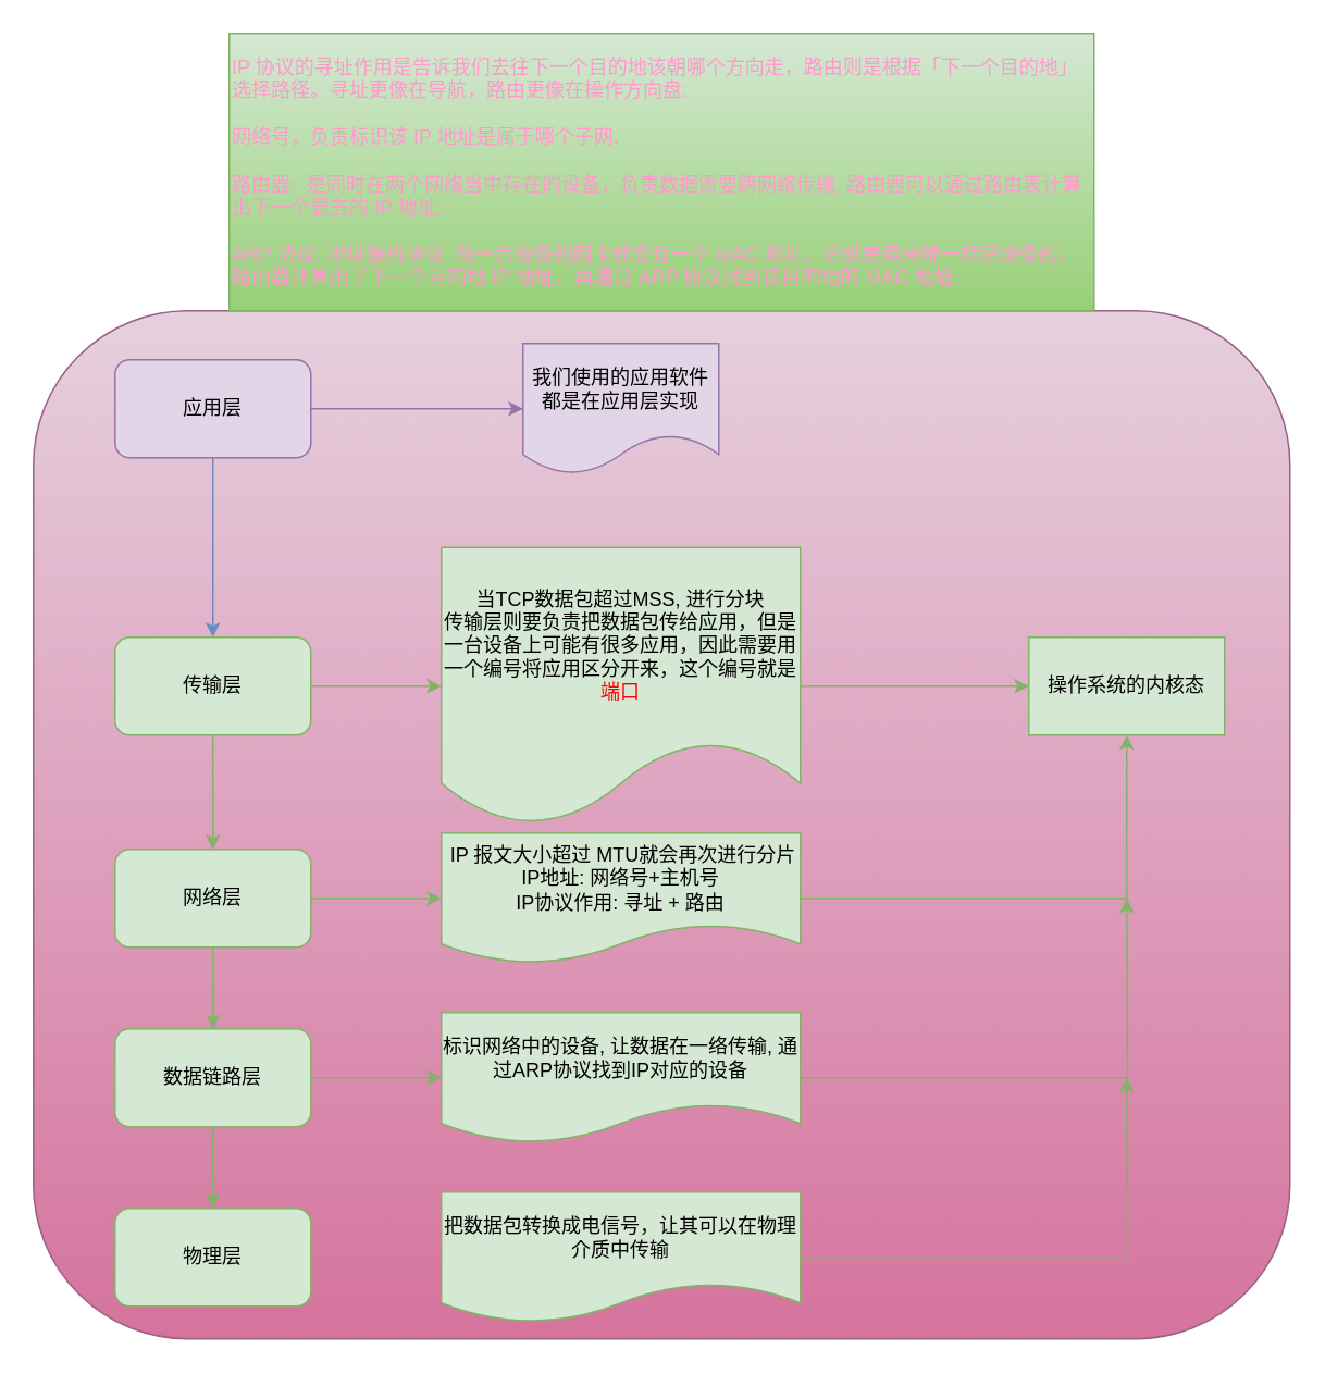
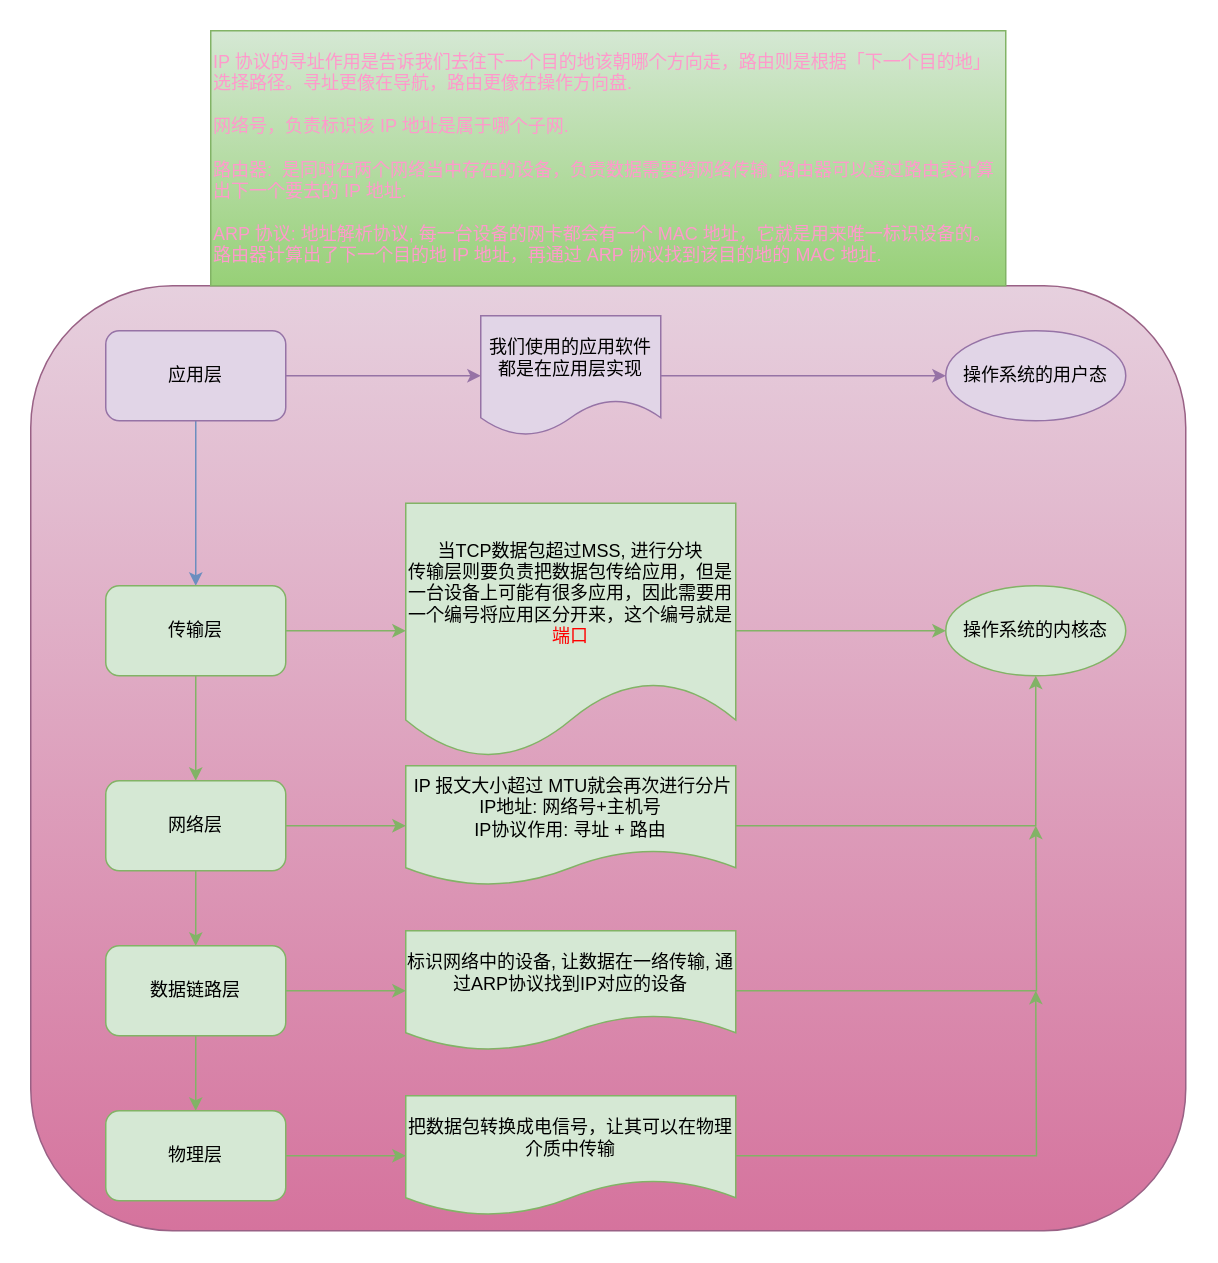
  <mxCell id="0" />
  <mxCell id="1" parent="0" />
  <mxCell id="2" value="" style="rounded=1;whiteSpace=wrap;html=1;fillColor=#e6d0de;strokeColor=#996185;gradientColor=#d5739d;" vertex="1" parent="1"><mxGeometry x="20" y="190" width="770" height="630" as="geometry" /></mxCell>
  <mxCell id="3" value="" style="edgeStyle=orthogonalEdgeStyle;rounded=0;orthogonalLoop=1;jettySize=auto;html=1;fontSize=12;fontColor=#FF0000;fillColor=#dae8fc;strokeColor=#6c8ebf;exitX=0.5;exitY=1;exitDx=0;exitDy=0;" parent="1" target="6" edge="1" source="16"><mxGeometry relative="1" as="geometry"><mxPoint x="130" y="360" as="sourcePoint" /></mxGeometry></mxCell>
  <mxCell id="4" value="" style="edgeStyle=orthogonalEdgeStyle;rounded=0;orthogonalLoop=1;jettySize=auto;html=1;fillColor=#d5e8d4;strokeColor=#82b366;" parent="1" source="6" target="9" edge="1"><mxGeometry relative="1" as="geometry" /></mxCell>
  <mxCell id="5" value="" style="edgeStyle=orthogonalEdgeStyle;rounded=0;orthogonalLoop=1;jettySize=auto;html=1;fillColor=#d5e8d4;strokeColor=#82b366;" parent="1" source="6" target="21" edge="1"><mxGeometry relative="1" as="geometry" /></mxCell>
  <mxCell id="6" value="传输层" style="whiteSpace=wrap;html=1;rounded=1;fillColor=#d5e8d4;strokeColor=#82b366;" parent="1" vertex="1"><mxGeometry x="70" y="390" width="120" height="60" as="geometry" /></mxCell>
  <mxCell id="7" value="" style="edgeStyle=orthogonalEdgeStyle;rounded=0;orthogonalLoop=1;jettySize=auto;html=1;fillColor=#d5e8d4;strokeColor=#82b366;" parent="1" source="9" target="12" edge="1"><mxGeometry relative="1" as="geometry" /></mxCell>
  <mxCell id="8" style="edgeStyle=orthogonalEdgeStyle;rounded=0;orthogonalLoop=1;jettySize=auto;html=1;exitX=1;exitY=0.5;exitDx=0;exitDy=0;fillColor=#d5e8d4;strokeColor=#82b366;" edge="1" parent="1" source="9" target="24"><mxGeometry relative="1" as="geometry" /></mxCell>
  <mxCell id="9" value="网络层" style="whiteSpace=wrap;html=1;rounded=1;fillColor=#d5e8d4;strokeColor=#82b366;" parent="1" vertex="1"><mxGeometry x="70" y="520" width="120" height="60" as="geometry" /></mxCell>
  <mxCell id="10" value="" style="edgeStyle=orthogonalEdgeStyle;rounded=0;orthogonalLoop=1;jettySize=auto;html=1;fillColor=#d5e8d4;strokeColor=#82b366;" parent="1" source="12" target="14" edge="1"><mxGeometry relative="1" as="geometry" /></mxCell>
  <mxCell id="11" value="" style="edgeStyle=orthogonalEdgeStyle;rounded=0;orthogonalLoop=1;jettySize=auto;html=1;fontColor=#FF0000;fillColor=#d5e8d4;strokeColor=#82b366;" edge="1" parent="1" source="12"><mxGeometry relative="1" as="geometry"><mxPoint x="270" y="660" as="targetPoint" /></mxGeometry></mxCell>
  <mxCell id="12" value="数据链路层" style="whiteSpace=wrap;html=1;rounded=1;fillColor=#d5e8d4;strokeColor=#82b366;" parent="1" vertex="1"><mxGeometry x="70" y="630" width="120" height="60" as="geometry" /></mxCell>
+ <mxCell id="13" style="edgeStyle=orthogonalEdgeStyle;rounded=0;orthogonalLoop=1;jettySize=auto;html=1;entryX=0;entryY=0.5;entryDx=0;entryDy=0;fontColor=#FF0000;fillColor=#d5e8d4;strokeColor=#82b366;" edge="1" parent="1" source="14" target="29"><mxGeometry relative="1" as="geometry" /></mxCell>
  <mxCell id="14" value="物理层" style="whiteSpace=wrap;html=1;rounded=1;fillColor=#d5e8d4;strokeColor=#82b366;" parent="1" vertex="1"><mxGeometry x="70" y="740" width="120" height="60" as="geometry" /></mxCell>
  <mxCell id="15" value="" style="edgeStyle=orthogonalEdgeStyle;rounded=0;orthogonalLoop=1;jettySize=auto;html=1;fillColor=#e1d5e7;strokeColor=#9673a6;" parent="1" source="16" target="18" edge="1"><mxGeometry relative="1" as="geometry" /></mxCell>
  <mxCell id="16" value="应用层" style="whiteSpace=wrap;html=1;rounded=1;fillColor=#e1d5e7;strokeColor=#9673a6;" parent="1" vertex="1"><mxGeometry x="70" y="220" width="120" height="60" as="geometry" /></mxCell>
+ <mxCell id="17" value="" style="edgeStyle=orthogonalEdgeStyle;rounded=0;orthogonalLoop=1;jettySize=auto;html=1;fillColor=#e1d5e7;strokeColor=#9673a6;" parent="1" source="18" target="19" edge="1"><mxGeometry relative="1" as="geometry" /></mxCell>
  <mxCell id="18" value="我们使用的应用软件都是在应用层实现" style="shape=document;whiteSpace=wrap;html=1;boundedLbl=1;rounded=1;fillColor=#e1d5e7;strokeColor=#9673a6;" parent="1" vertex="1"><mxGeometry x="320" y="210" width="120" height="80" as="geometry" /></mxCell>
+ <mxCell id="19" value="操作系统的用户态" style="ellipse;whiteSpace=wrap;html=1;fillColor=#e1d5e7;strokeColor=#9673a6;rounded=1;" parent="1" vertex="1"><mxGeometry x="630" y="220" width="120" height="60" as="geometry" /></mxCell>
  <mxCell id="20" value="" style="edgeStyle=orthogonalEdgeStyle;rounded=0;orthogonalLoop=1;jettySize=auto;html=1;fillColor=#d5e8d4;strokeColor=#82b366;" parent="1" source="21" target="22" edge="1"><mxGeometry relative="1" as="geometry" /></mxCell>
  <mxCell id="21" value="当TCP数据包超过MSS, 进行分块&lt;br&gt;传输层则要负责把数据包传给应⽤，但是⼀台设备上可能有很多应⽤，因此需要⽤⼀个编号将应⽤区分开来，这个编号就是&lt;font color=&quot;#ff0000&quot;&gt;端⼝&lt;/font&gt;" style="shape=document;whiteSpace=wrap;html=1;boundedLbl=1;rounded=1;fillColor=#d5e8d4;strokeColor=#82b366;" parent="1" vertex="1"><mxGeometry x="270" y="335" width="220" height="170" as="geometry" /></mxCell>
- <mxCell id="22" value="操作系统的内核态" style="whiteSpace=wrap;html=1;fillColor=#d5e8d4;strokeColor=#82b366;rounded=0;" parent="1" vertex="1"><mxGeometry x="630" y="390" width="120" height="60" as="geometry" /></mxCell>
+ <mxCell id="22" value="操作系统的内核态" style="ellipse;whiteSpace=wrap;html=1;fillColor=#d5e8d4;strokeColor=#82b366;rounded=1;" parent="1" vertex="1"><mxGeometry x="630" y="390" width="120" height="60" as="geometry" /></mxCell>
  <mxCell id="23" style="edgeStyle=orthogonalEdgeStyle;rounded=0;orthogonalLoop=1;jettySize=auto;html=1;fontColor=#FF0000;entryX=0.5;entryY=1;entryDx=0;entryDy=0;fillColor=#d5e8d4;strokeColor=#82b366;" edge="1" parent="1" source="24" target="22"><mxGeometry relative="1" as="geometry"><mxPoint x="550" y="460" as="targetPoint" /></mxGeometry></mxCell>
  <mxCell id="24" value="&amp;nbsp;IP 报⽂⼤⼩超过 MTU就会再次进⾏分⽚&lt;br&gt;IP地址: 网络号+主机号&lt;br&gt;IP协议作用: 寻址 + 路由" style="shape=document;whiteSpace=wrap;html=1;boundedLbl=1;rounded=1;fillColor=#d5e8d4;strokeColor=#82b366;" parent="1" vertex="1"><mxGeometry x="270" y="510" width="220" height="80" as="geometry" /></mxCell>
  <mxCell id="25" value="&lt;font color=&quot;#ff99cc&quot;&gt;IP 协议的寻址作⽤是告诉我们去往下⼀个⽬的地该朝哪个⽅向⾛，路由则是根据「下⼀个⽬的地」选择路径。寻址更像在导航，路由更像在操作⽅向盘.&lt;br&gt;&lt;br&gt;⽹络号，负责标识该 IP 地址是属于哪个⼦⽹.&lt;br&gt;&lt;br&gt;路由器:&amp;nbsp; 是同时在两个⽹络当中存在的设备，负责数据需要跨⽹络传输, 路由器可以通过路由表计算出下⼀个要去的 IP 地址.&lt;br&gt;&lt;br&gt;ARP 协议: 地址解析协议, 每⼀台设备的⽹卡都会有⼀个 MAC 地址，它就是⽤来唯⼀标识设备的。路由器计算出了下⼀个⽬的地 IP 地址，再通过 ARP 协议找到该⽬的地的 MAC 地址.&lt;/font&gt;" style="rounded=0;whiteSpace=wrap;html=1;align=left;fillColor=#d5e8d4;gradientColor=#97d077;strokeColor=#82b366;" vertex="1" parent="1"><mxGeometry x="140" y="20" width="530" height="170" as="geometry" /></mxCell>
  <mxCell id="26" style="edgeStyle=orthogonalEdgeStyle;rounded=0;orthogonalLoop=1;jettySize=auto;html=1;exitX=1;exitY=0.5;exitDx=0;exitDy=0;fontColor=#FF0000;fillColor=#d5e8d4;strokeColor=#82b366;" edge="1" parent="1" source="27"><mxGeometry relative="1" as="geometry"><mxPoint x="690" y="550" as="targetPoint" /></mxGeometry></mxCell>
  <mxCell id="27" value="标识⽹络中的设备, 让数据在⼀络传输, 通过ARP协议找到IP对应的设备" style="shape=document;whiteSpace=wrap;html=1;boundedLbl=1;rounded=1;fillColor=#d5e8d4;strokeColor=#82b366;" vertex="1" parent="1"><mxGeometry x="270" y="620" width="220" height="80" as="geometry" /></mxCell>
  <mxCell id="28" style="edgeStyle=orthogonalEdgeStyle;rounded=0;orthogonalLoop=1;jettySize=auto;html=1;fontColor=#FF0000;fillColor=#d5e8d4;strokeColor=#82b366;" edge="1" parent="1" source="29"><mxGeometry relative="1" as="geometry"><mxPoint x="690" y="660" as="targetPoint" /></mxGeometry></mxCell>
  <mxCell id="29" value="把数据包转换成电信号，让其可以在物理介质中传输" style="shape=document;whiteSpace=wrap;html=1;boundedLbl=1;rounded=1;fillColor=#d5e8d4;strokeColor=#82b366;" vertex="1" parent="1"><mxGeometry x="270" y="730" width="220" height="80" as="geometry" /></mxCell>
